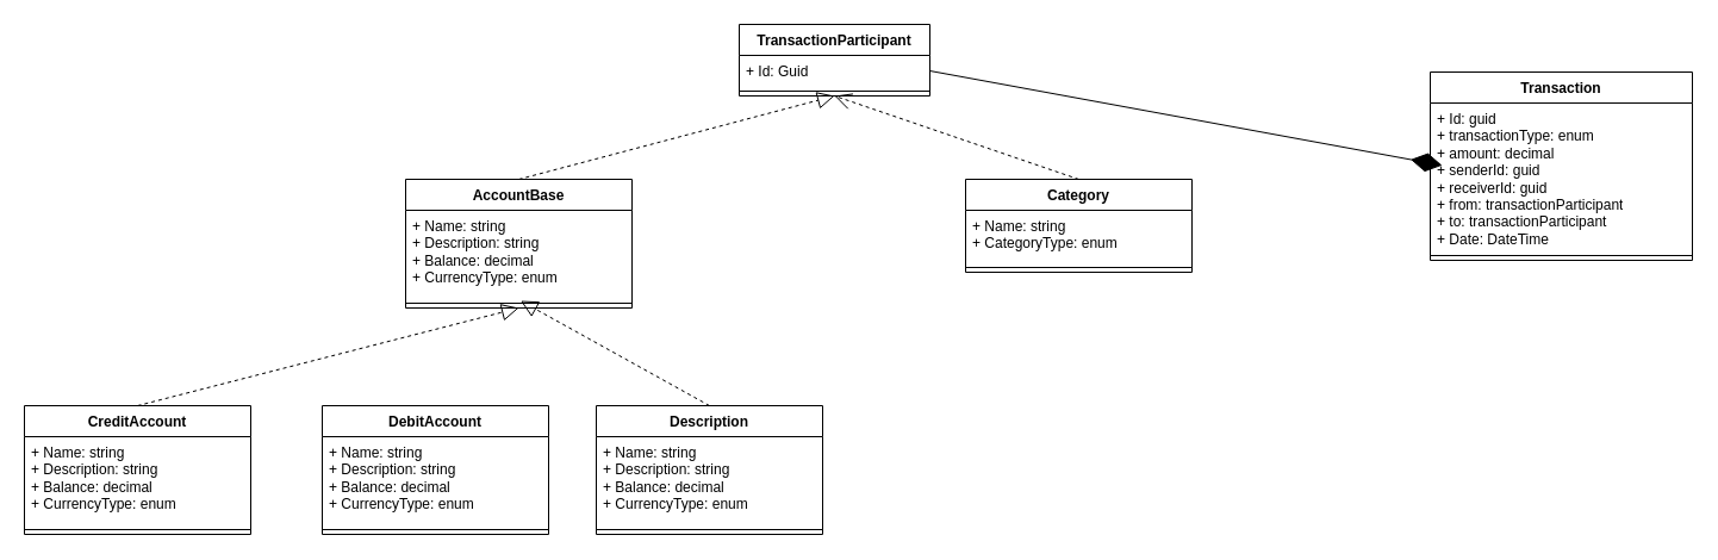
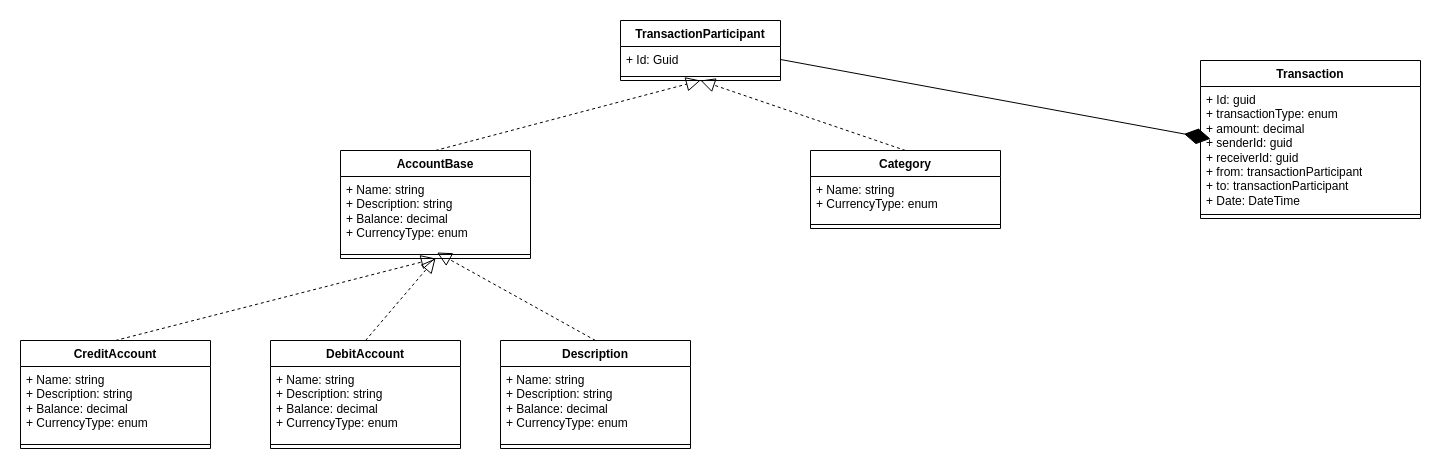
  <mxCell id="0" />
  <mxCell id="1" parent="0" />
  <mxCell id="2" value="TransactionParticipant" style="swimlane;fontStyle=1;align=center;verticalAlign=top;childLayout=stackLayout;horizontal=1;startSize=26;horizontalStack=0;resizeParent=1;resizeParentMax=0;resizeLast=0;collapsible=1;marginBottom=0;whiteSpace=wrap;html=1;" parent="1" vertex="1"><mxGeometry x="620" y="20" width="160" height="60" as="geometry" /></mxCell>
  <mxCell id="3" value="+ Id: Guid" style="text;strokeColor=none;fillColor=none;align=left;verticalAlign=top;spacingLeft=4;spacingRight=4;overflow=hidden;rotatable=0;points=[[0,0.5],[1,0.5]];portConstraint=eastwest;whiteSpace=wrap;html=1;" parent="2" vertex="1"><mxGeometry y="26" width="160" height="26" as="geometry" /></mxCell>
  <mxCell id="4" value="" style="line;strokeWidth=1;fillColor=none;align=left;verticalAlign=middle;spacingTop=-1;spacingLeft=3;spacingRight=3;rotatable=0;labelPosition=right;points=[];portConstraint=eastwest;strokeColor=inherit;" parent="2" vertex="1"><mxGeometry y="52" width="160" height="8" as="geometry" /></mxCell>
  <mxCell id="5" value="AccountBase" style="swimlane;fontStyle=1;align=center;verticalAlign=top;childLayout=stackLayout;horizontal=1;startSize=26;horizontalStack=0;resizeParent=1;resizeParentMax=0;resizeLast=0;collapsible=1;marginBottom=0;whiteSpace=wrap;html=1;" vertex="1" parent="1"><mxGeometry x="340" y="150" width="190" height="108" as="geometry" /></mxCell>
  <mxCell id="6" value="+ Name: string&lt;br&gt;+ Description: string&lt;br&gt;+ Balance: decimal&lt;br&gt;+ CurrencyType: enum" style="text;strokeColor=none;fillColor=none;align=left;verticalAlign=top;spacingLeft=4;spacingRight=4;overflow=hidden;rotatable=0;points=[[0,0.5],[1,0.5]];portConstraint=eastwest;whiteSpace=wrap;html=1;" vertex="1" parent="5"><mxGeometry y="26" width="190" height="74" as="geometry" /></mxCell>
  <mxCell id="7" value="" style="line;strokeWidth=1;fillColor=none;align=left;verticalAlign=middle;spacingTop=-1;spacingLeft=3;spacingRight=3;rotatable=0;labelPosition=right;points=[];portConstraint=eastwest;strokeColor=inherit;" vertex="1" parent="5"><mxGeometry y="100" width="190" height="8" as="geometry" /></mxCell>
  <mxCell id="8" value="" style="endArrow=block;dashed=1;endFill=0;endSize=12;html=1;rounded=0;entryX=0.5;entryY=1;entryDx=0;entryDy=0;exitX=0.5;exitY=0;exitDx=0;exitDy=0;" edge="1" parent="1" source="5" target="2"><mxGeometry width="160" relative="1" as="geometry"><mxPoint x="630" y="310" as="sourcePoint" /><mxPoint x="790" y="310" as="targetPoint" /></mxGeometry></mxCell>
  <mxCell id="9" value="DebitAccount" style="swimlane;fontStyle=1;align=center;verticalAlign=top;childLayout=stackLayout;horizontal=1;startSize=26;horizontalStack=0;resizeParent=1;resizeParentMax=0;resizeLast=0;collapsible=1;marginBottom=0;whiteSpace=wrap;html=1;" vertex="1" parent="1"><mxGeometry x="270" y="340" width="190" height="108" as="geometry" /></mxCell>
  <mxCell id="10" value="+ Name: string&lt;br&gt;+ Description: string&lt;br&gt;+ Balance: decimal&lt;br&gt;+ CurrencyType: enum" style="text;strokeColor=none;fillColor=none;align=left;verticalAlign=top;spacingLeft=4;spacingRight=4;overflow=hidden;rotatable=0;points=[[0,0.5],[1,0.5]];portConstraint=eastwest;whiteSpace=wrap;html=1;" vertex="1" parent="9"><mxGeometry y="26" width="190" height="74" as="geometry" /></mxCell>
  <mxCell id="11" value="" style="line;strokeWidth=1;fillColor=none;align=left;verticalAlign=middle;spacingTop=-1;spacingLeft=3;spacingRight=3;rotatable=0;labelPosition=right;points=[];portConstraint=eastwest;strokeColor=inherit;" vertex="1" parent="9"><mxGeometry y="100" width="190" height="8" as="geometry" /></mxCell>
  <mxCell id="12" value="CreditAccount" style="swimlane;fontStyle=1;align=center;verticalAlign=top;childLayout=stackLayout;horizontal=1;startSize=26;horizontalStack=0;resizeParent=1;resizeParentMax=0;resizeLast=0;collapsible=1;marginBottom=0;whiteSpace=wrap;html=1;" vertex="1" parent="1"><mxGeometry x="20" y="340" width="190" height="108" as="geometry" /></mxCell>
  <mxCell id="13" value="+ Name: string&lt;br&gt;+ Description: string&lt;br&gt;+ Balance: decimal&lt;br&gt;+ CurrencyType: enum" style="text;strokeColor=none;fillColor=none;align=left;verticalAlign=top;spacingLeft=4;spacingRight=4;overflow=hidden;rotatable=0;points=[[0,0.5],[1,0.5]];portConstraint=eastwest;whiteSpace=wrap;html=1;" vertex="1" parent="12"><mxGeometry y="26" width="190" height="74" as="geometry" /></mxCell>
  <mxCell id="14" value="" style="line;strokeWidth=1;fillColor=none;align=left;verticalAlign=middle;spacingTop=-1;spacingLeft=3;spacingRight=3;rotatable=0;labelPosition=right;points=[];portConstraint=eastwest;strokeColor=inherit;" vertex="1" parent="12"><mxGeometry y="100" width="190" height="8" as="geometry" /></mxCell>
  <mxCell id="15" value="Description" style="swimlane;fontStyle=1;align=center;verticalAlign=top;childLayout=stackLayout;horizontal=1;startSize=26;horizontalStack=0;resizeParent=1;resizeParentMax=0;resizeLast=0;collapsible=1;marginBottom=0;whiteSpace=wrap;html=1;" vertex="1" parent="1"><mxGeometry x="500" y="340" width="190" height="108" as="geometry" /></mxCell>
  <mxCell id="16" value="+ Name: string&lt;br&gt;+ Description: string&lt;br&gt;+ Balance: decimal&lt;br&gt;+ CurrencyType: enum" style="text;strokeColor=none;fillColor=none;align=left;verticalAlign=top;spacingLeft=4;spacingRight=4;overflow=hidden;rotatable=0;points=[[0,0.5],[1,0.5]];portConstraint=eastwest;whiteSpace=wrap;html=1;" vertex="1" parent="15"><mxGeometry y="26" width="190" height="74" as="geometry" /></mxCell>
  <mxCell id="17" value="" style="line;strokeWidth=1;fillColor=none;align=left;verticalAlign=middle;spacingTop=-1;spacingLeft=3;spacingRight=3;rotatable=0;labelPosition=right;points=[];portConstraint=eastwest;strokeColor=inherit;" vertex="1" parent="15"><mxGeometry y="100" width="190" height="8" as="geometry" /></mxCell>
  <mxCell id="18" value="" style="endArrow=block;dashed=1;endFill=0;endSize=12;html=1;rounded=0;exitX=0.5;exitY=0;exitDx=0;exitDy=0;entryX=0.5;entryY=1;entryDx=0;entryDy=0;" edge="1" parent="1" source="12" target="5"><mxGeometry width="160" relative="1" as="geometry"><mxPoint x="510" y="240" as="sourcePoint" /><mxPoint x="670" y="240" as="targetPoint" /></mxGeometry></mxCell>
+ <mxCell id="19" value="" style="endArrow=block;dashed=1;endFill=0;endSize=12;html=1;rounded=0;exitX=0.5;exitY=0;exitDx=0;exitDy=0;entryX=0.5;entryY=1;entryDx=0;entryDy=0;" edge="1" parent="1" source="9" target="5"><mxGeometry width="160" relative="1" as="geometry"><mxPoint x="510" y="240" as="sourcePoint" /><mxPoint x="670" y="240" as="targetPoint" /></mxGeometry></mxCell>
  <mxCell id="20" value="" style="endArrow=block;dashed=1;endFill=0;endSize=12;html=1;rounded=0;exitX=0.5;exitY=0;exitDx=0;exitDy=0;entryX=0.508;entryY=0.25;entryDx=0;entryDy=0;entryPerimeter=0;" edge="1" parent="1" source="15" target="7"><mxGeometry width="160" relative="1" as="geometry"><mxPoint x="375" y="350" as="sourcePoint" /><mxPoint x="445" y="268" as="targetPoint" /></mxGeometry></mxCell>
  <mxCell id="21" value="Category" style="swimlane;fontStyle=1;align=center;verticalAlign=top;childLayout=stackLayout;horizontal=1;startSize=26;horizontalStack=0;resizeParent=1;resizeParentMax=0;resizeLast=0;collapsible=1;marginBottom=0;whiteSpace=wrap;html=1;" vertex="1" parent="1"><mxGeometry x="810" y="150" width="190" height="78" as="geometry" /></mxCell>
- <mxCell id="22" value="+ Name: string&lt;br&gt;+ CategoryType: enum" style="text;strokeColor=none;fillColor=none;align=left;verticalAlign=top;spacingLeft=4;spacingRight=4;overflow=hidden;rotatable=0;points=[[0,0.5],[1,0.5]];portConstraint=eastwest;whiteSpace=wrap;html=1;" vertex="1" parent="21"><mxGeometry y="26" width="190" height="44" as="geometry" /></mxCell>
+ <mxCell id="22" value="+ Name: string&lt;br&gt;+ CurrencyType: enum" style="text;strokeColor=none;fillColor=none;align=left;verticalAlign=top;spacingLeft=4;spacingRight=4;overflow=hidden;rotatable=0;points=[[0,0.5],[1,0.5]];portConstraint=eastwest;whiteSpace=wrap;html=1;" vertex="1" parent="21"><mxGeometry y="26" width="190" height="44" as="geometry" /></mxCell>
  <mxCell id="23" value="" style="line;strokeWidth=1;fillColor=none;align=left;verticalAlign=middle;spacingTop=-1;spacingLeft=3;spacingRight=3;rotatable=0;labelPosition=right;points=[];portConstraint=eastwest;strokeColor=inherit;" vertex="1" parent="21"><mxGeometry y="70" width="190" height="8" as="geometry" /></mxCell>
- <mxCell id="24" value="" style="endArrow=open;dashed=1;endFill=0;endSize=12;html=1;rounded=0;entryX=0.5;entryY=1;entryDx=0;entryDy=0;exitX=0.5;exitY=0;exitDx=0;exitDy=0;" edge="1" parent="1" source="21" target="2"><mxGeometry width="160" relative="1" as="geometry"><mxPoint x="630" y="330" as="sourcePoint" /><mxPoint x="790" y="330" as="targetPoint" /></mxGeometry></mxCell>
+ <mxCell id="24" value="" style="endArrow=block;dashed=1;endFill=0;endSize=12;html=1;rounded=0;entryX=0.5;entryY=1;entryDx=0;entryDy=0;exitX=0.5;exitY=0;exitDx=0;exitDy=0;" edge="1" parent="1" source="21" target="2"><mxGeometry width="160" relative="1" as="geometry"><mxPoint x="630" y="330" as="sourcePoint" /><mxPoint x="790" y="330" as="targetPoint" /></mxGeometry></mxCell>
  <mxCell id="25" value="Transaction" style="swimlane;fontStyle=1;align=center;verticalAlign=top;childLayout=stackLayout;horizontal=1;startSize=26;horizontalStack=0;resizeParent=1;resizeParentMax=0;resizeLast=0;collapsible=1;marginBottom=0;whiteSpace=wrap;html=1;" vertex="1" parent="1"><mxGeometry x="1200" y="60" width="220" height="158" as="geometry" /></mxCell>
  <mxCell id="26" value="+ Id: guid&lt;br&gt;+ transactionType: enum&lt;br&gt;+ amount: decimal&lt;br&gt;+ senderId: guid&lt;br&gt;+ receiverId: guid&lt;br&gt;+ from: transactionParticipant&lt;br&gt;+ to: transactionParticipant&lt;br&gt;+ Date: DateTime" style="text;strokeColor=none;fillColor=none;align=left;verticalAlign=top;spacingLeft=4;spacingRight=4;overflow=hidden;rotatable=0;points=[[0,0.5],[1,0.5]];portConstraint=eastwest;whiteSpace=wrap;html=1;" vertex="1" parent="25"><mxGeometry y="26" width="220" height="124" as="geometry" /></mxCell>
  <mxCell id="27" value="" style="line;strokeWidth=1;fillColor=none;align=left;verticalAlign=middle;spacingTop=-1;spacingLeft=3;spacingRight=3;rotatable=0;labelPosition=right;points=[];portConstraint=eastwest;strokeColor=inherit;" vertex="1" parent="25"><mxGeometry y="150" width="220" height="8" as="geometry" /></mxCell>
  <mxCell id="28" value="" style="endArrow=diamondThin;endFill=1;endSize=24;html=1;rounded=0;exitX=1;exitY=0.5;exitDx=0;exitDy=0;" edge="1" parent="1" source="3"><mxGeometry width="160" relative="1" as="geometry"><mxPoint x="1050" y="138.29" as="sourcePoint" /><mxPoint x="1210" y="138.29" as="targetPoint" /></mxGeometry></mxCell>
